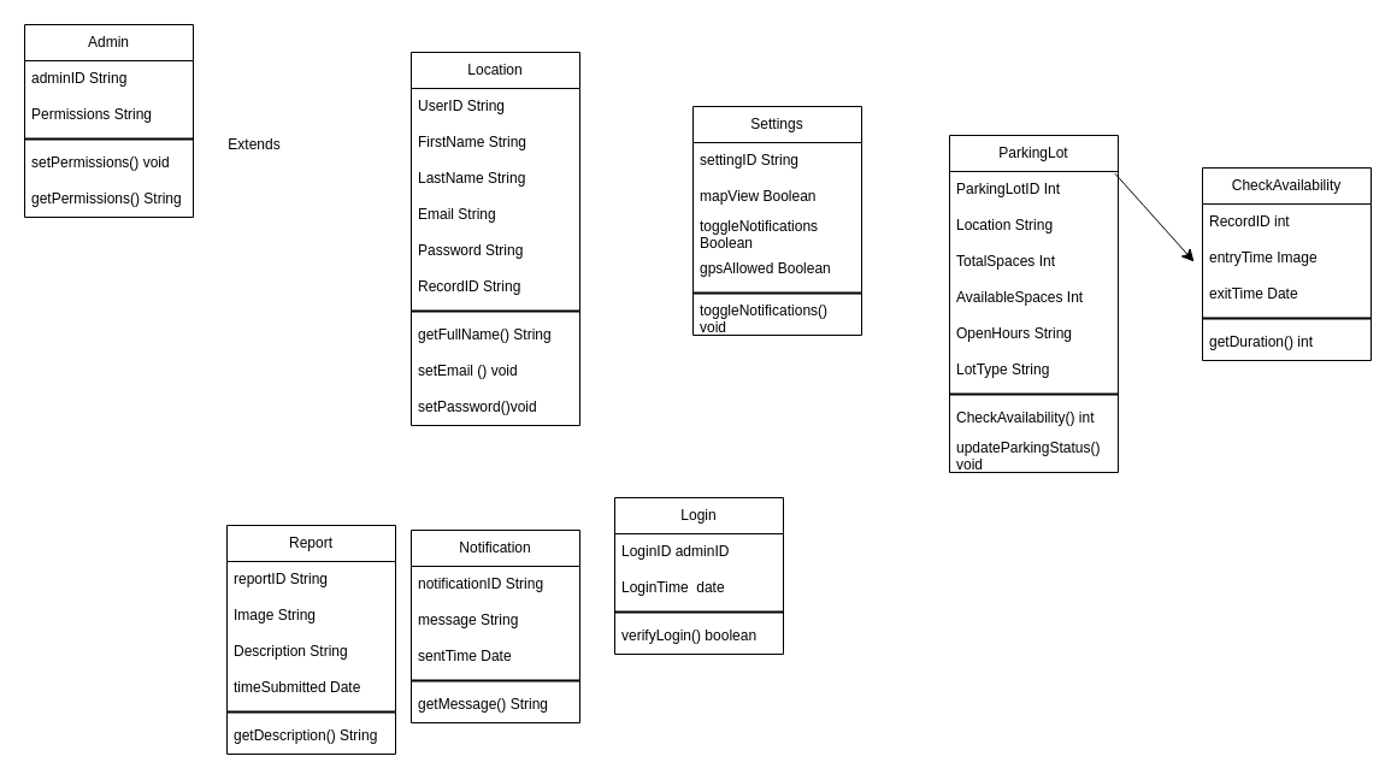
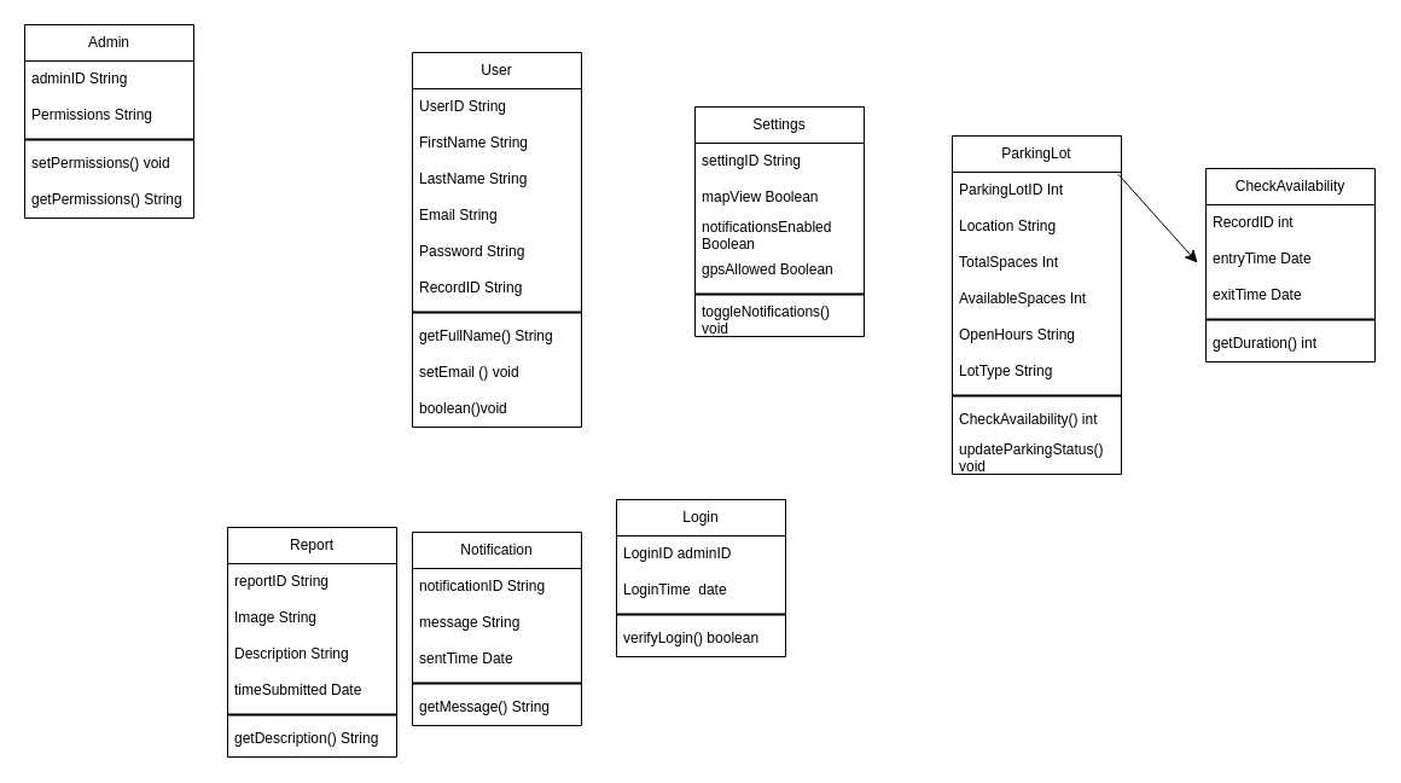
  <mxCell id="0" />
  <mxCell id="1" parent="0" />
- <mxCell id="2" value="Location" style="swimlane;fontStyle=0;childLayout=stackLayout;horizontal=1;startSize=30;horizontalStack=0;resizeParent=1;resizeParentMax=0;resizeLast=0;collapsible=1;marginBottom=0;whiteSpace=wrap;html=1;" parent="1" vertex="1"><mxGeometry x="341" y="43" width="140" height="310" as="geometry" /></mxCell>
+ <mxCell id="2" value="User" style="swimlane;fontStyle=0;childLayout=stackLayout;horizontal=1;startSize=30;horizontalStack=0;resizeParent=1;resizeParentMax=0;resizeLast=0;collapsible=1;marginBottom=0;whiteSpace=wrap;html=1;" parent="1" vertex="1"><mxGeometry x="341" y="43" width="140" height="310" as="geometry" /></mxCell>
  <mxCell id="3" value="UserID String" style="text;strokeColor=none;fillColor=none;align=left;verticalAlign=middle;spacingLeft=4;spacingRight=4;overflow=hidden;points=[[0,0.5],[1,0.5]];portConstraint=eastwest;rotatable=0;whiteSpace=wrap;html=1;" parent="2" vertex="1"><mxGeometry y="30" width="140" height="30" as="geometry" /></mxCell>
  <mxCell id="4" value="FirstName String" style="text;strokeColor=none;fillColor=none;align=left;verticalAlign=middle;spacingLeft=4;spacingRight=4;overflow=hidden;points=[[0,0.5],[1,0.5]];portConstraint=eastwest;rotatable=0;whiteSpace=wrap;html=1;" parent="2" vertex="1"><mxGeometry y="60" width="140" height="30" as="geometry" /></mxCell>
  <mxCell id="5" value="LastName String" style="text;strokeColor=none;fillColor=none;align=left;verticalAlign=middle;spacingLeft=4;spacingRight=4;overflow=hidden;points=[[0,0.5],[1,0.5]];portConstraint=eastwest;rotatable=0;whiteSpace=wrap;html=1;" parent="2" vertex="1"><mxGeometry y="90" width="140" height="30" as="geometry" /></mxCell>
  <mxCell id="6" value="Email String" style="text;strokeColor=none;fillColor=none;align=left;verticalAlign=middle;spacingLeft=4;spacingRight=4;overflow=hidden;points=[[0,0.5],[1,0.5]];portConstraint=eastwest;rotatable=0;whiteSpace=wrap;html=1;" parent="2" vertex="1"><mxGeometry y="120" width="140" height="30" as="geometry" /></mxCell>
  <mxCell id="7" value="Password String" style="text;strokeColor=none;fillColor=none;align=left;verticalAlign=middle;spacingLeft=4;spacingRight=4;overflow=hidden;points=[[0,0.5],[1,0.5]];portConstraint=eastwest;rotatable=0;whiteSpace=wrap;html=1;" parent="2" vertex="1"><mxGeometry y="150" width="140" height="30" as="geometry" /></mxCell>
  <mxCell id="8" value="RecordID String" style="text;strokeColor=none;fillColor=none;align=left;verticalAlign=middle;spacingLeft=4;spacingRight=4;overflow=hidden;points=[[0,0.5],[1,0.5]];portConstraint=eastwest;rotatable=0;whiteSpace=wrap;html=1;" parent="2" vertex="1"><mxGeometry y="180" width="140" height="30" as="geometry" /></mxCell>
  <mxCell id="9" value="" style="line;strokeWidth=2;html=1;" parent="2" vertex="1"><mxGeometry y="210" width="140" height="10" as="geometry" /></mxCell>
  <mxCell id="10" value="getFullName() String" style="text;strokeColor=none;fillColor=none;align=left;verticalAlign=middle;spacingLeft=4;spacingRight=4;overflow=hidden;points=[[0,0.5],[1,0.5]];portConstraint=eastwest;rotatable=0;whiteSpace=wrap;html=1;" parent="2" vertex="1"><mxGeometry y="220" width="140" height="30" as="geometry" /></mxCell>
  <mxCell id="11" value="setEmail () void" style="text;strokeColor=none;fillColor=none;align=left;verticalAlign=middle;spacingLeft=4;spacingRight=4;overflow=hidden;points=[[0,0.5],[1,0.5]];portConstraint=eastwest;rotatable=0;whiteSpace=wrap;html=1;" parent="2" vertex="1"><mxGeometry y="250" width="140" height="30" as="geometry" /></mxCell>
- <mxCell id="12" value="setPassword()void" style="text;strokeColor=none;fillColor=none;align=left;verticalAlign=middle;spacingLeft=4;spacingRight=4;overflow=hidden;points=[[0,0.5],[1,0.5]];portConstraint=eastwest;rotatable=0;whiteSpace=wrap;html=1;" parent="2" vertex="1"><mxGeometry y="280" width="140" height="30" as="geometry" /></mxCell>
+ <mxCell id="12" value="boolean()void" style="text;strokeColor=none;fillColor=none;align=left;verticalAlign=middle;spacingLeft=4;spacingRight=4;overflow=hidden;points=[[0,0.5],[1,0.5]];portConstraint=eastwest;rotatable=0;whiteSpace=wrap;html=1;" parent="2" vertex="1"><mxGeometry y="280" width="140" height="30" as="geometry" /></mxCell>
  <mxCell id="13" value="Login" style="swimlane;fontStyle=0;childLayout=stackLayout;horizontal=1;startSize=30;horizontalStack=0;resizeParent=1;resizeParentMax=0;resizeLast=0;collapsible=1;marginBottom=0;whiteSpace=wrap;html=1;" parent="1" vertex="1"><mxGeometry x="510" y="413" width="140" height="130" as="geometry" /></mxCell>
  <mxCell id="14" value="LoginID adminID" style="text;strokeColor=none;fillColor=none;align=left;verticalAlign=middle;spacingLeft=4;spacingRight=4;overflow=hidden;points=[[0,0.5],[1,0.5]];portConstraint=eastwest;rotatable=0;whiteSpace=wrap;html=1;" parent="13" vertex="1"><mxGeometry y="30" width="140" height="30" as="geometry" /></mxCell>
  <mxCell id="15" value="LoginTime&amp;nbsp; date" style="text;strokeColor=none;fillColor=none;align=left;verticalAlign=middle;spacingLeft=4;spacingRight=4;overflow=hidden;points=[[0,0.5],[1,0.5]];portConstraint=eastwest;rotatable=0;whiteSpace=wrap;html=1;" parent="13" vertex="1"><mxGeometry y="60" width="140" height="30" as="geometry" /></mxCell>
  <mxCell id="16" value="" style="line;strokeWidth=2;html=1;" parent="13" vertex="1"><mxGeometry y="90" width="140" height="10" as="geometry" /></mxCell>
  <mxCell id="17" value="verifyLogin() boolean" style="text;strokeColor=none;fillColor=none;align=left;verticalAlign=middle;spacingLeft=4;spacingRight=4;overflow=hidden;points=[[0,0.5],[1,0.5]];portConstraint=eastwest;rotatable=0;whiteSpace=wrap;html=1;" parent="13" vertex="1"><mxGeometry y="100" width="140" height="30" as="geometry" /></mxCell>
  <mxCell id="18" value="ParkingLot" style="swimlane;fontStyle=0;childLayout=stackLayout;horizontal=1;startSize=30;horizontalStack=0;resizeParent=1;resizeParentMax=0;resizeLast=0;collapsible=1;marginBottom=0;whiteSpace=wrap;html=1;" parent="1" vertex="1"><mxGeometry x="788" y="112" width="140" height="280" as="geometry" /></mxCell>
  <mxCell id="19" value="ParkingLotID Int" style="text;strokeColor=none;fillColor=none;align=left;verticalAlign=middle;spacingLeft=4;spacingRight=4;overflow=hidden;points=[[0,0.5],[1,0.5]];portConstraint=eastwest;rotatable=0;whiteSpace=wrap;html=1;" parent="18" vertex="1"><mxGeometry y="30" width="140" height="30" as="geometry" /></mxCell>
  <mxCell id="20" value="Location String" style="text;strokeColor=none;fillColor=none;align=left;verticalAlign=middle;spacingLeft=4;spacingRight=4;overflow=hidden;points=[[0,0.5],[1,0.5]];portConstraint=eastwest;rotatable=0;whiteSpace=wrap;html=1;" parent="18" vertex="1"><mxGeometry y="60" width="140" height="30" as="geometry" /></mxCell>
  <mxCell id="21" value="TotalSpaces Int" style="text;strokeColor=none;fillColor=none;align=left;verticalAlign=middle;spacingLeft=4;spacingRight=4;overflow=hidden;points=[[0,0.5],[1,0.5]];portConstraint=eastwest;rotatable=0;whiteSpace=wrap;html=1;" parent="18" vertex="1"><mxGeometry y="90" width="140" height="30" as="geometry" /></mxCell>
  <mxCell id="22" value="AvailableSpaces Int" style="text;strokeColor=none;fillColor=none;align=left;verticalAlign=middle;spacingLeft=4;spacingRight=4;overflow=hidden;points=[[0,0.5],[1,0.5]];portConstraint=eastwest;rotatable=0;whiteSpace=wrap;html=1;" parent="18" vertex="1"><mxGeometry y="120" width="140" height="30" as="geometry" /></mxCell>
  <mxCell id="23" value="OpenHours String" style="text;strokeColor=none;fillColor=none;align=left;verticalAlign=middle;spacingLeft=4;spacingRight=4;overflow=hidden;points=[[0,0.5],[1,0.5]];portConstraint=eastwest;rotatable=0;whiteSpace=wrap;html=1;" parent="18" vertex="1"><mxGeometry y="150" width="140" height="30" as="geometry" /></mxCell>
  <mxCell id="24" value="LotType String" style="text;strokeColor=none;fillColor=none;align=left;verticalAlign=middle;spacingLeft=4;spacingRight=4;overflow=hidden;points=[[0,0.5],[1,0.5]];portConstraint=eastwest;rotatable=0;whiteSpace=wrap;html=1;" parent="18" vertex="1"><mxGeometry y="180" width="140" height="30" as="geometry" /></mxCell>
  <mxCell id="25" value="" style="line;strokeWidth=2;html=1;" parent="18" vertex="1"><mxGeometry y="210" width="140" height="10" as="geometry" /></mxCell>
  <mxCell id="26" value="CheckAvailability() int" style="text;strokeColor=none;fillColor=none;align=left;verticalAlign=middle;spacingLeft=4;spacingRight=4;overflow=hidden;points=[[0,0.5],[1,0.5]];portConstraint=eastwest;rotatable=0;whiteSpace=wrap;html=1;" parent="18" vertex="1"><mxGeometry y="220" width="140" height="30" as="geometry" /></mxCell>
  <mxCell id="27" value="updateParkingStatus() void" style="text;strokeColor=none;fillColor=none;align=left;verticalAlign=middle;spacingLeft=4;spacingRight=4;overflow=hidden;points=[[0,0.5],[1,0.5]];portConstraint=eastwest;rotatable=0;whiteSpace=wrap;html=1;" parent="18" vertex="1"><mxGeometry y="250" width="140" height="30" as="geometry" /></mxCell>
  <mxCell id="28" value="CheckAvailability" style="swimlane;fontStyle=0;childLayout=stackLayout;horizontal=1;startSize=30;horizontalStack=0;resizeParent=1;resizeParentMax=0;resizeLast=0;collapsible=1;marginBottom=0;whiteSpace=wrap;html=1;" parent="1" vertex="1"><mxGeometry x="998" y="139" width="140" height="160" as="geometry" /></mxCell>
  <mxCell id="29" value="RecordID int" style="text;strokeColor=none;fillColor=none;align=left;verticalAlign=middle;spacingLeft=4;spacingRight=4;overflow=hidden;points=[[0,0.5],[1,0.5]];portConstraint=eastwest;rotatable=0;whiteSpace=wrap;html=1;" parent="28" vertex="1"><mxGeometry y="30" width="140" height="30" as="geometry" /></mxCell>
- <mxCell id="30" value="entryTime Image" style="text;strokeColor=none;fillColor=none;align=left;verticalAlign=middle;spacingLeft=4;spacingRight=4;overflow=hidden;points=[[0,0.5],[1,0.5]];portConstraint=eastwest;rotatable=0;whiteSpace=wrap;html=1;" parent="28" vertex="1"><mxGeometry y="60" width="140" height="30" as="geometry" /></mxCell>
+ <mxCell id="30" value="entryTime Date" style="text;strokeColor=none;fillColor=none;align=left;verticalAlign=middle;spacingLeft=4;spacingRight=4;overflow=hidden;points=[[0,0.5],[1,0.5]];portConstraint=eastwest;rotatable=0;whiteSpace=wrap;html=1;" parent="28" vertex="1"><mxGeometry y="60" width="140" height="30" as="geometry" /></mxCell>
  <mxCell id="31" value="exitTime Date" style="text;strokeColor=none;fillColor=none;align=left;verticalAlign=middle;spacingLeft=4;spacingRight=4;overflow=hidden;points=[[0,0.5],[1,0.5]];portConstraint=eastwest;rotatable=0;whiteSpace=wrap;html=1;" parent="28" vertex="1"><mxGeometry y="90" width="140" height="30" as="geometry" /></mxCell>
  <mxCell id="32" value="" style="line;strokeWidth=2;html=1;" parent="28" vertex="1"><mxGeometry y="120" width="140" height="10" as="geometry" /></mxCell>
  <mxCell id="33" value="getDuration() int" style="text;strokeColor=none;fillColor=none;align=left;verticalAlign=middle;spacingLeft=4;spacingRight=4;overflow=hidden;points=[[0,0.5],[1,0.5]];portConstraint=eastwest;rotatable=0;whiteSpace=wrap;html=1;" parent="28" vertex="1"><mxGeometry y="130" width="140" height="30" as="geometry" /></mxCell>
  <mxCell id="34" value="Admin" style="swimlane;fontStyle=0;childLayout=stackLayout;horizontal=1;startSize=30;horizontalStack=0;resizeParent=1;resizeParentMax=0;resizeLast=0;collapsible=1;marginBottom=0;whiteSpace=wrap;html=1;" parent="1" vertex="1"><mxGeometry x="20" y="20" width="140" height="160" as="geometry" /></mxCell>
  <mxCell id="35" value="adminID String" style="text;strokeColor=none;fillColor=none;align=left;verticalAlign=middle;spacingLeft=4;spacingRight=4;overflow=hidden;points=[[0,0.5],[1,0.5]];portConstraint=eastwest;rotatable=0;whiteSpace=wrap;html=1;" parent="34" vertex="1"><mxGeometry y="30" width="140" height="30" as="geometry" /></mxCell>
  <mxCell id="36" value="Permissions String" style="text;strokeColor=none;fillColor=none;align=left;verticalAlign=middle;spacingLeft=4;spacingRight=4;overflow=hidden;points=[[0,0.5],[1,0.5]];portConstraint=eastwest;rotatable=0;whiteSpace=wrap;html=1;" parent="34" vertex="1"><mxGeometry y="60" width="140" height="30" as="geometry" /></mxCell>
  <mxCell id="37" value="" style="line;strokeWidth=2;html=1;" parent="34" vertex="1"><mxGeometry y="90" width="140" height="10" as="geometry" /></mxCell>
  <mxCell id="38" value="setPermissions() void" style="text;strokeColor=none;fillColor=none;align=left;verticalAlign=middle;spacingLeft=4;spacingRight=4;overflow=hidden;points=[[0,0.5],[1,0.5]];portConstraint=eastwest;rotatable=0;whiteSpace=wrap;html=1;" parent="34" vertex="1"><mxGeometry y="100" width="140" height="30" as="geometry" /></mxCell>
  <mxCell id="39" value="getPermissions() String" style="text;strokeColor=none;fillColor=none;align=left;verticalAlign=middle;spacingLeft=4;spacingRight=4;overflow=hidden;points=[[0,0.5],[1,0.5]];portConstraint=eastwest;rotatable=0;whiteSpace=wrap;html=1;" parent="34" vertex="1"><mxGeometry y="130" width="140" height="30" as="geometry" /></mxCell>
  <mxCell id="40" value="Settings" style="swimlane;fontStyle=0;childLayout=stackLayout;horizontal=1;startSize=30;horizontalStack=0;resizeParent=1;resizeParentMax=0;resizeLast=0;collapsible=1;marginBottom=0;whiteSpace=wrap;html=1;" parent="1" vertex="1"><mxGeometry x="575" y="88" width="140" height="190" as="geometry" /></mxCell>
  <mxCell id="41" value="settingID String" style="text;strokeColor=none;fillColor=none;align=left;verticalAlign=middle;spacingLeft=4;spacingRight=4;overflow=hidden;points=[[0,0.5],[1,0.5]];portConstraint=eastwest;rotatable=0;whiteSpace=wrap;html=1;" parent="40" vertex="1"><mxGeometry y="30" width="140" height="30" as="geometry" /></mxCell>
  <mxCell id="42" value="mapView Boolean" style="text;strokeColor=none;fillColor=none;align=left;verticalAlign=middle;spacingLeft=4;spacingRight=4;overflow=hidden;points=[[0,0.5],[1,0.5]];portConstraint=eastwest;rotatable=0;whiteSpace=wrap;html=1;" parent="40" vertex="1"><mxGeometry y="60" width="140" height="30" as="geometry" /></mxCell>
- <mxCell id="43" value="toggleNotifications Boolean" style="text;strokeColor=none;fillColor=none;align=left;verticalAlign=middle;spacingLeft=4;spacingRight=4;overflow=hidden;points=[[0,0.5],[1,0.5]];portConstraint=eastwest;rotatable=0;whiteSpace=wrap;html=1;" parent="40" vertex="1"><mxGeometry y="90" width="140" height="30" as="geometry" /></mxCell>
+ <mxCell id="43" value="notificationsEnabled Boolean" style="text;strokeColor=none;fillColor=none;align=left;verticalAlign=middle;spacingLeft=4;spacingRight=4;overflow=hidden;points=[[0,0.5],[1,0.5]];portConstraint=eastwest;rotatable=0;whiteSpace=wrap;html=1;" parent="40" vertex="1"><mxGeometry y="90" width="140" height="30" as="geometry" /></mxCell>
  <mxCell id="44" value="gpsAllowed Boolean" style="text;strokeColor=none;fillColor=none;align=left;verticalAlign=middle;spacingLeft=4;spacingRight=4;overflow=hidden;points=[[0,0.5],[1,0.5]];portConstraint=eastwest;rotatable=0;whiteSpace=wrap;html=1;" parent="40" vertex="1"><mxGeometry y="120" width="140" height="30" as="geometry" /></mxCell>
  <mxCell id="45" value="" style="line;strokeWidth=2;html=1;" parent="40" vertex="1"><mxGeometry y="150" width="140" height="10" as="geometry" /></mxCell>
  <mxCell id="46" value="toggleNotifications() void" style="text;strokeColor=none;fillColor=none;align=left;verticalAlign=middle;spacingLeft=4;spacingRight=4;overflow=hidden;points=[[0,0.5],[1,0.5]];portConstraint=eastwest;rotatable=0;whiteSpace=wrap;html=1;" parent="40" vertex="1"><mxGeometry y="160" width="140" height="30" as="geometry" /></mxCell>
  <mxCell id="47" value="Notification" style="swimlane;fontStyle=0;childLayout=stackLayout;horizontal=1;startSize=30;horizontalStack=0;resizeParent=1;resizeParentMax=0;resizeLast=0;collapsible=1;marginBottom=0;whiteSpace=wrap;html=1;" parent="1" vertex="1"><mxGeometry x="341" y="440" width="140" height="160" as="geometry" /></mxCell>
  <mxCell id="48" value="notificationID String" style="text;strokeColor=none;fillColor=none;align=left;verticalAlign=middle;spacingLeft=4;spacingRight=4;overflow=hidden;points=[[0,0.5],[1,0.5]];portConstraint=eastwest;rotatable=0;whiteSpace=wrap;html=1;" parent="47" vertex="1"><mxGeometry y="30" width="140" height="30" as="geometry" /></mxCell>
  <mxCell id="49" value="message String" style="text;strokeColor=none;fillColor=none;align=left;verticalAlign=middle;spacingLeft=4;spacingRight=4;overflow=hidden;points=[[0,0.5],[1,0.5]];portConstraint=eastwest;rotatable=0;whiteSpace=wrap;html=1;" parent="47" vertex="1"><mxGeometry y="60" width="140" height="30" as="geometry" /></mxCell>
  <mxCell id="50" value="sentTime Date" style="text;strokeColor=none;fillColor=none;align=left;verticalAlign=middle;spacingLeft=4;spacingRight=4;overflow=hidden;points=[[0,0.5],[1,0.5]];portConstraint=eastwest;rotatable=0;whiteSpace=wrap;html=1;" parent="47" vertex="1"><mxGeometry y="90" width="140" height="30" as="geometry" /></mxCell>
  <mxCell id="51" value="" style="line;strokeWidth=2;html=1;" parent="47" vertex="1"><mxGeometry y="120" width="140" height="10" as="geometry" /></mxCell>
  <mxCell id="52" value="getMessage() String" style="text;strokeColor=none;fillColor=none;align=left;verticalAlign=middle;spacingLeft=4;spacingRight=4;overflow=hidden;points=[[0,0.5],[1,0.5]];portConstraint=eastwest;rotatable=0;whiteSpace=wrap;html=1;" parent="47" vertex="1"><mxGeometry y="130" width="140" height="30" as="geometry" /></mxCell>
  <mxCell id="53" value="Report" style="swimlane;fontStyle=0;childLayout=stackLayout;horizontal=1;startSize=30;horizontalStack=0;resizeParent=1;resizeParentMax=0;resizeLast=0;collapsible=1;marginBottom=0;whiteSpace=wrap;html=1;" parent="1" vertex="1"><mxGeometry x="188" y="436" width="140" height="190" as="geometry" /></mxCell>
  <mxCell id="54" value="reportID String" style="text;strokeColor=none;fillColor=none;align=left;verticalAlign=middle;spacingLeft=4;spacingRight=4;overflow=hidden;points=[[0,0.5],[1,0.5]];portConstraint=eastwest;rotatable=0;whiteSpace=wrap;html=1;" parent="53" vertex="1"><mxGeometry y="30" width="140" height="30" as="geometry" /></mxCell>
  <mxCell id="55" value="Image String" style="text;strokeColor=none;fillColor=none;align=left;verticalAlign=middle;spacingLeft=4;spacingRight=4;overflow=hidden;points=[[0,0.5],[1,0.5]];portConstraint=eastwest;rotatable=0;whiteSpace=wrap;html=1;" parent="53" vertex="1"><mxGeometry y="60" width="140" height="30" as="geometry" /></mxCell>
  <mxCell id="56" value="Description String" style="text;strokeColor=none;fillColor=none;align=left;verticalAlign=middle;spacingLeft=4;spacingRight=4;overflow=hidden;points=[[0,0.5],[1,0.5]];portConstraint=eastwest;rotatable=0;whiteSpace=wrap;html=1;" parent="53" vertex="1"><mxGeometry y="90" width="140" height="30" as="geometry" /></mxCell>
  <mxCell id="57" value="timeSubmitted Date" style="text;strokeColor=none;fillColor=none;align=left;verticalAlign=middle;spacingLeft=4;spacingRight=4;overflow=hidden;points=[[0,0.5],[1,0.5]];portConstraint=eastwest;rotatable=0;whiteSpace=wrap;html=1;" parent="53" vertex="1"><mxGeometry y="120" width="140" height="30" as="geometry" /></mxCell>
  <mxCell id="58" value="" style="line;strokeWidth=2;html=1;" parent="53" vertex="1"><mxGeometry y="150" width="140" height="10" as="geometry" /></mxCell>
  <mxCell id="59" value="getDescription() String" style="text;strokeColor=none;fillColor=none;align=left;verticalAlign=middle;spacingLeft=4;spacingRight=4;overflow=hidden;points=[[0,0.5],[1,0.5]];portConstraint=eastwest;rotatable=0;whiteSpace=wrap;html=1;" parent="53" vertex="1"><mxGeometry y="160" width="140" height="30" as="geometry" /></mxCell>
  <mxCell id="60" value="" style="endArrow=classic;html=1;rounded=0;fontSize=12;startSize=8;endSize=8;curved=1;exitX=0.981;exitY=0.056;exitDx=0;exitDy=0;exitPerimeter=0;" parent="1" source="19" edge="1"><mxGeometry width="50" height="50" relative="1" as="geometry"><mxPoint x="932" y="336" as="sourcePoint" /><mxPoint x="991" y="217" as="targetPoint" /></mxGeometry></mxCell>
- <mxCell id="61" value="Extends" style="text;html=1;align=center;verticalAlign=middle;whiteSpace=wrap;rounded=0;" parent="1" vertex="1"><mxGeometry x="181" y="105" width="60" height="30" as="geometry" /></mxCell>
